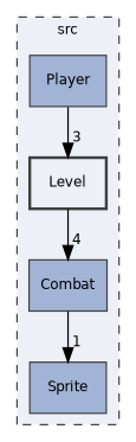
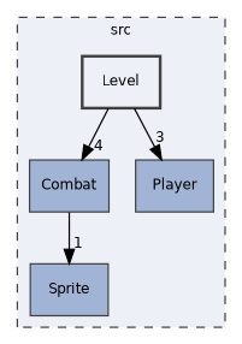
  digraph {
    compound=true
    node [color=grey25 fillcolor="#a2b4d6" fontname=Helvetica fontsize=10 shape=box style="filled,"]
    edge [fontname=Helvetica fontsize=10 labeldistance=1.5 labelfontname=Helvetica labelfontsize=10]
    n1 [label=Combat]
    n2 [label=Sprite]
    n3 [label=Player]
    n4 [fillcolor="#edf0f7" label=Level style="filled,bold,"]
    subgraph cluster_1 {
      bgcolor="#edf0f7"
      fontname=Helvetica
      fontsize=10
      label=src
      pencolor=grey25
      style="filled,dashed,"
      n1
      n2
      n3
      n4
    }
    n1 -> n2 [headlabel=1]
    n4 -> n1 [headlabel=4]
-   n3 -> n4 [headlabel=3]
+   n4 -> n3 [headlabel=3]
  }
